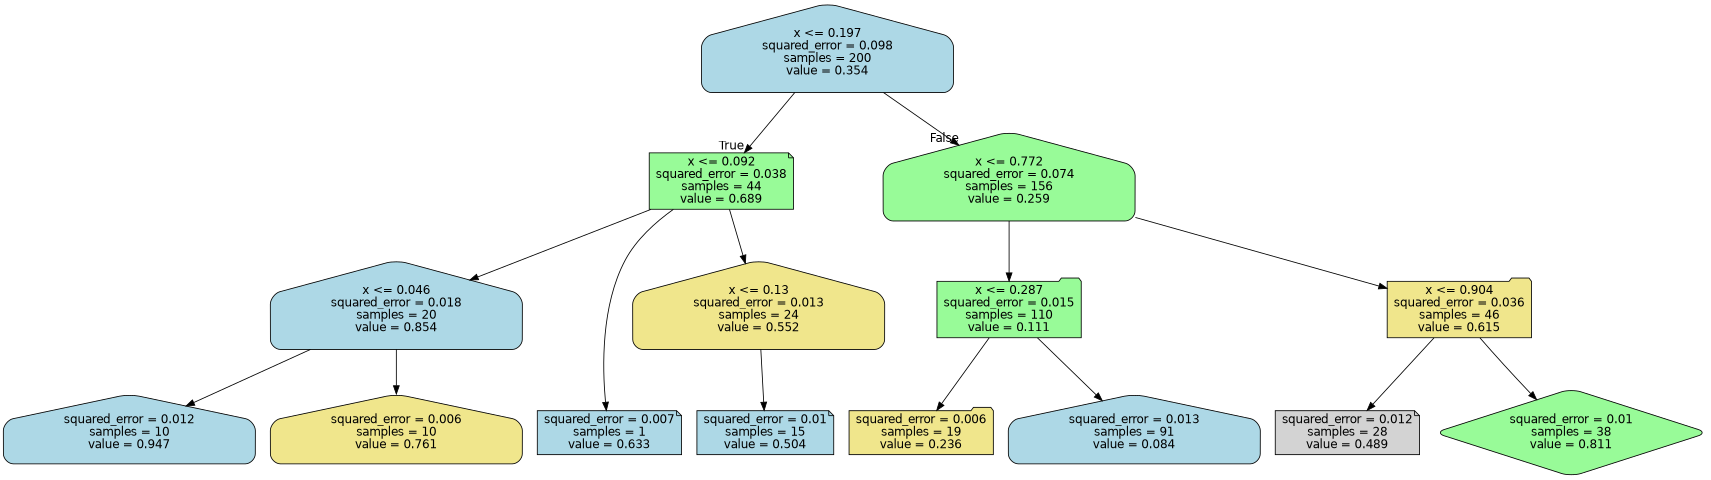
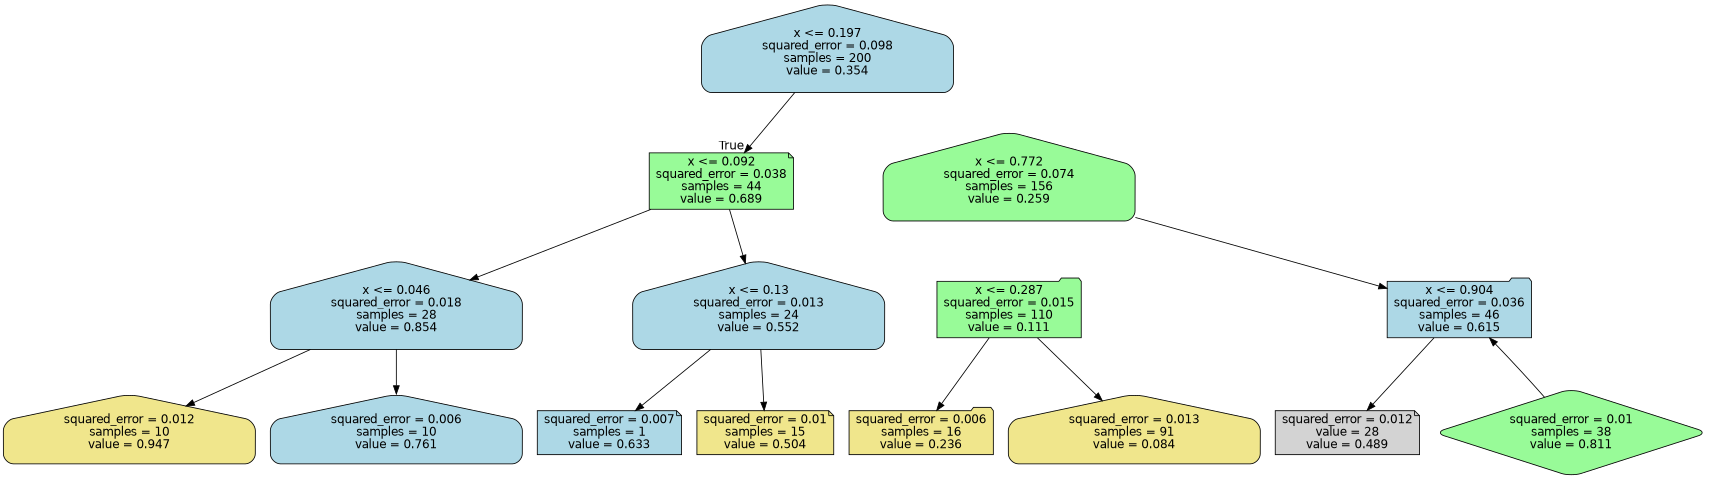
  digraph {
    node [color=black fillcolor=lightblue fontname=helvetica shape=house style="filled, rounded"]
    edge [fontname=helvetica]
    n1 [label="x <= 0.197\nsquared_error = 0.098\nsamples = 200\nvalue = 0.354"]
    n2 [fillcolor=palegreen label="x <= 0.092\nsquared_error = 0.038\nsamples = 44\nvalue = 0.689" shape=note]
    n3 [fillcolor=palegreen label="x <= 0.772\nsquared_error = 0.074\nsamples = 156\nvalue = 0.259"]
-   n4 [label="x <= 0.046\nsquared_error = 0.018\nsamples = 20\nvalue = 0.854"]
-   n5 [fillcolor=khaki label="x <= 0.13\nsquared_error = 0.013\nsamples = 24\nvalue = 0.552"]
+   n4 [label="x <= 0.046\nsquared_error = 0.018\nsamples = 28\nvalue = 0.854"]
+   n5 [label="x <= 0.13\nsquared_error = 0.013\nsamples = 24\nvalue = 0.552"]
    n6 [fillcolor=palegreen label="x <= 0.287\nsquared_error = 0.015\nsamples = 110\nvalue = 0.111" shape=folder]
-   n7 [fillcolor=khaki label="x <= 0.904\nsquared_error = 0.036\nsamples = 46\nvalue = 0.615" shape=folder]
-   n8 [label="squared_error = 0.012\nsamples = 10\nvalue = 0.947"]
-   n9 [fillcolor=khaki label="squared_error = 0.006\nsamples = 10\nvalue = 0.761"]
+   n7 [label="x <= 0.904\nsquared_error = 0.036\nsamples = 46\nvalue = 0.615" shape=folder]
+   n8 [fillcolor=khaki label="squared_error = 0.012\nsamples = 10\nvalue = 0.947"]
+   n9 [label="squared_error = 0.006\nsamples = 10\nvalue = 0.761"]
    n10 [label="squared_error = 0.007\nsamples = 1\nvalue = 0.633" shape=note]
-   n11 [label="squared_error = 0.01\nsamples = 15\nvalue = 0.504" shape=note]
-   n12 [fillcolor=khaki label="squared_error = 0.006\nsamples = 19\nvalue = 0.236" shape=folder]
-   n13 [label="squared_error = 0.013\nsamples = 91\nvalue = 0.084"]
-   n14 [fillcolor=lightgrey label="squared_error = 0.012\nsamples = 28\nvalue = 0.489" shape=note]
+   n11 [fillcolor=khaki label="squared_error = 0.01\nsamples = 15\nvalue = 0.504" shape=note]
+   n12 [fillcolor=khaki label="squared_error = 0.006\nsamples = 16\nvalue = 0.236" shape=folder]
+   n13 [fillcolor=khaki label="squared_error = 0.013\nsamples = 91\nvalue = 0.084"]
+   n14 [fillcolor=lightgrey label="squared_error = 0.012\nvalue = 28\nvalue = 0.489" shape=note]
    n15 [fillcolor=palegreen label="squared_error = 0.01\nsamples = 38\nvalue = 0.811" shape=diamond]
    n1 -> n2 [headlabel=True labelangle=45 labeldistance=2.5]
-   n1 -> n3 [headlabel=False labelangle=-45 labeldistance=2.5]
    n2 -> n4
    n2 -> n5
-   n3 -> n6
    n3 -> n7
    n4 -> n8
    n4 -> n9
-   n2 -> n10
+   n5 -> n10
    n5 -> n11
    n6 -> n12
    n6 -> n13
    n7 -> n14
-   n7 -> n15
+   n15 -> n7
  }
